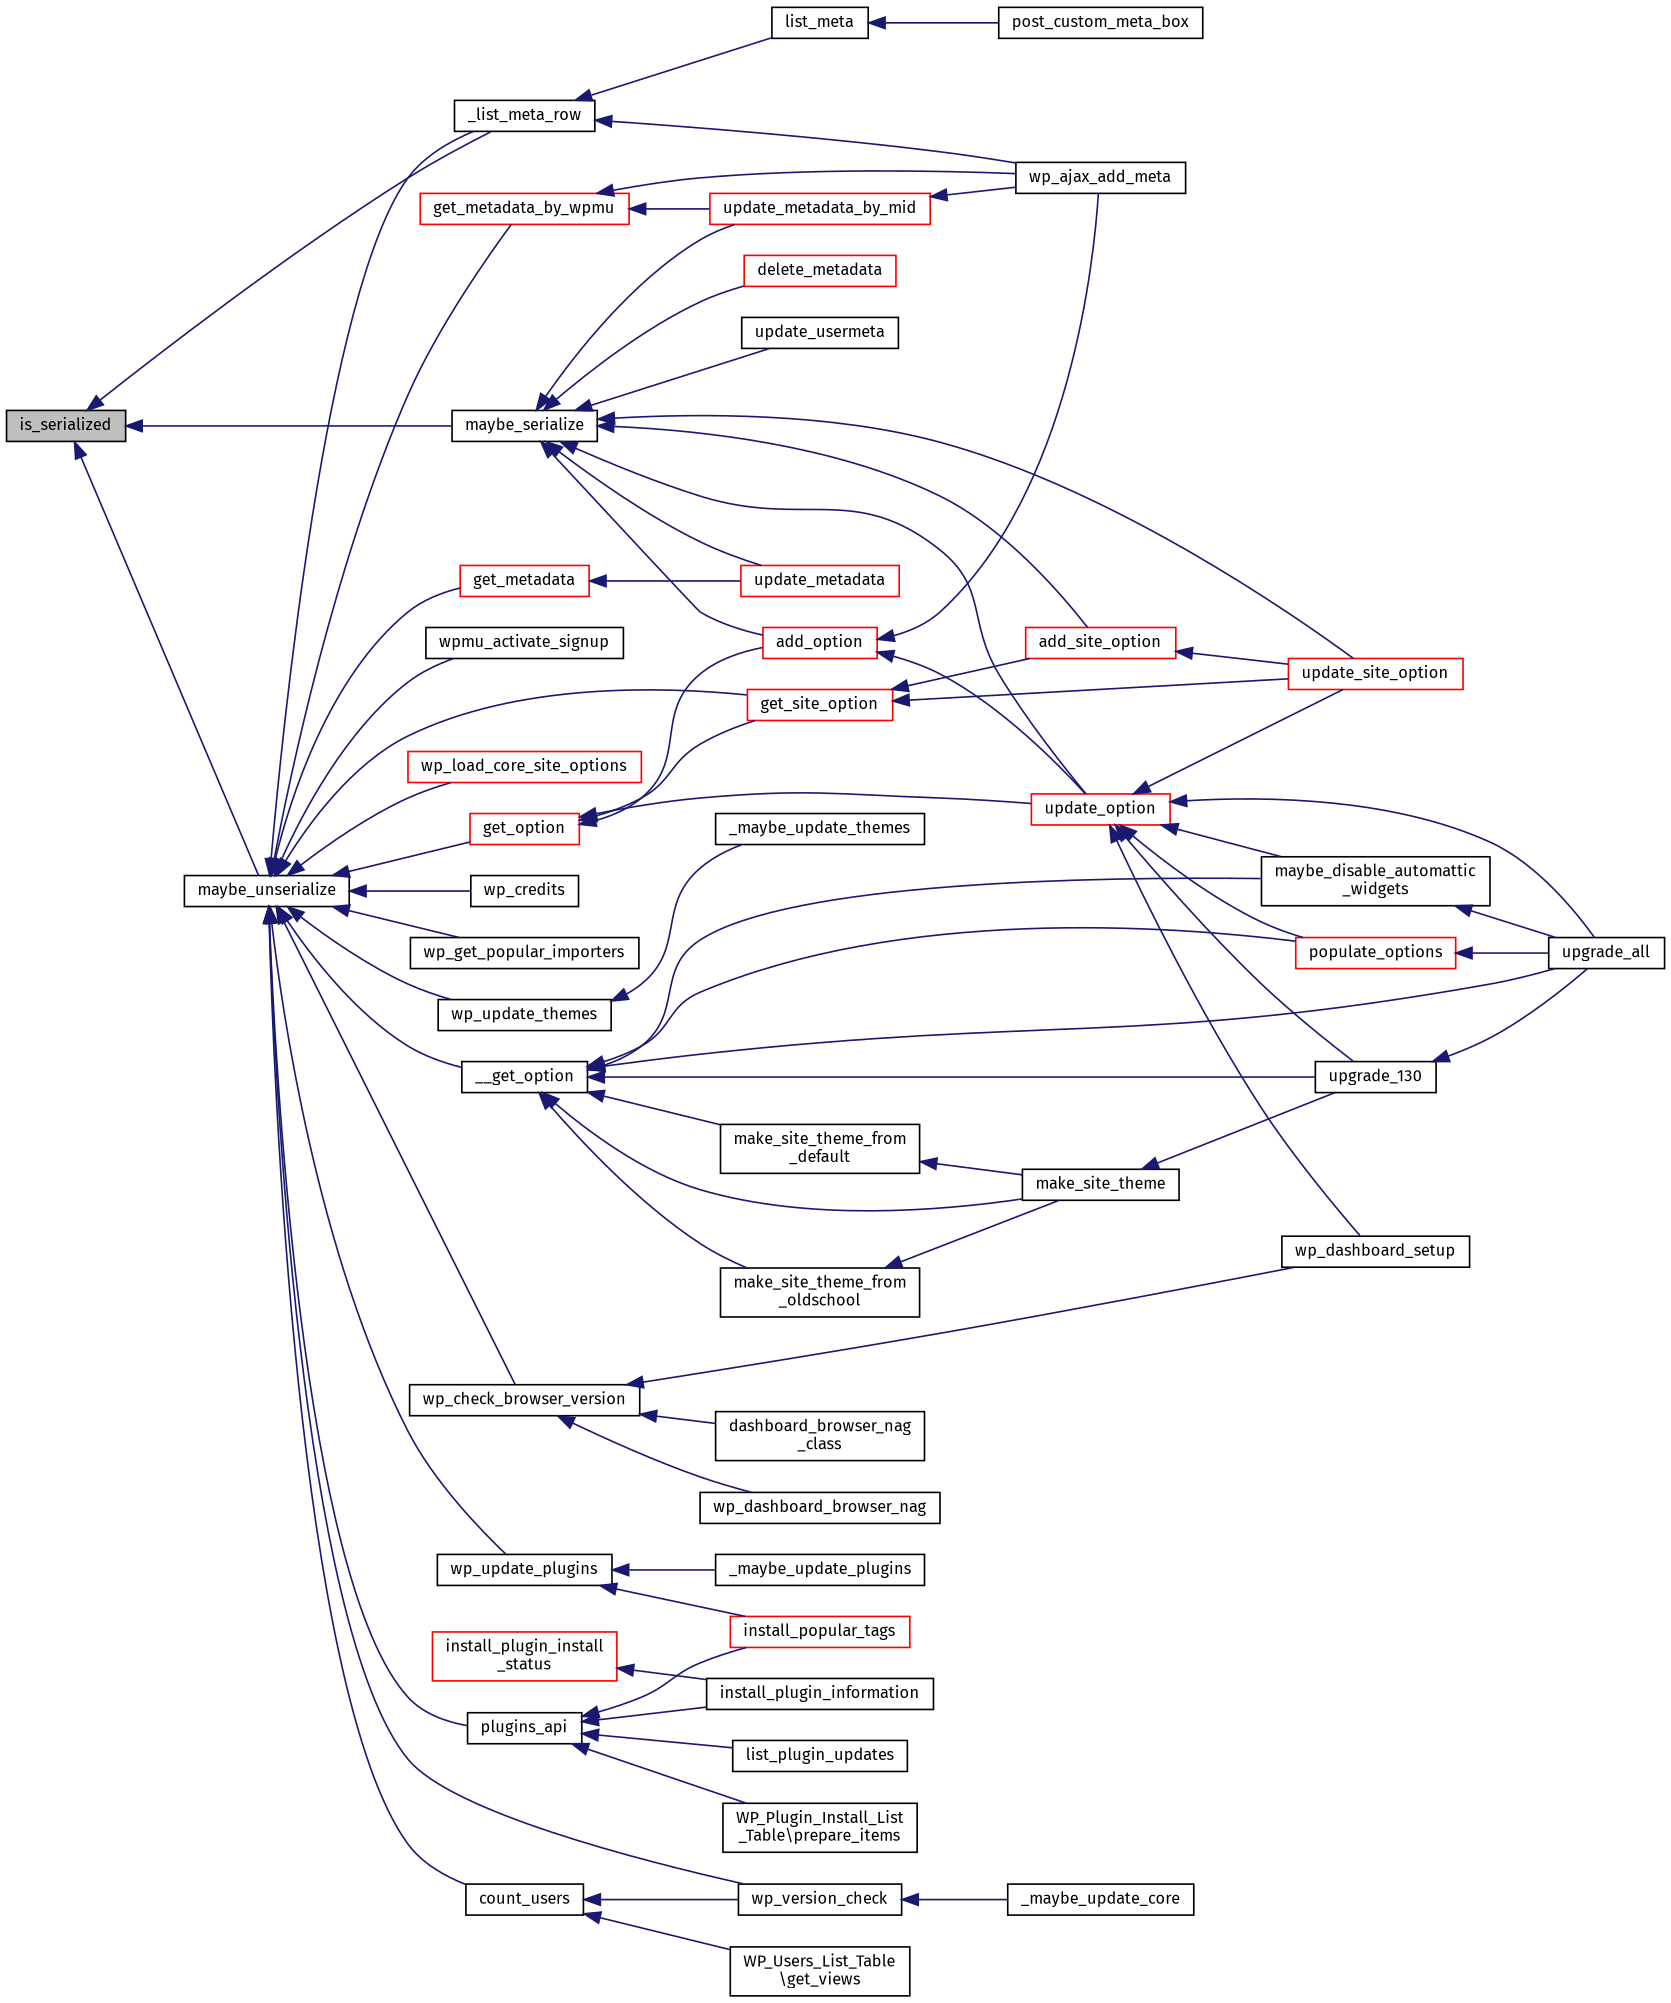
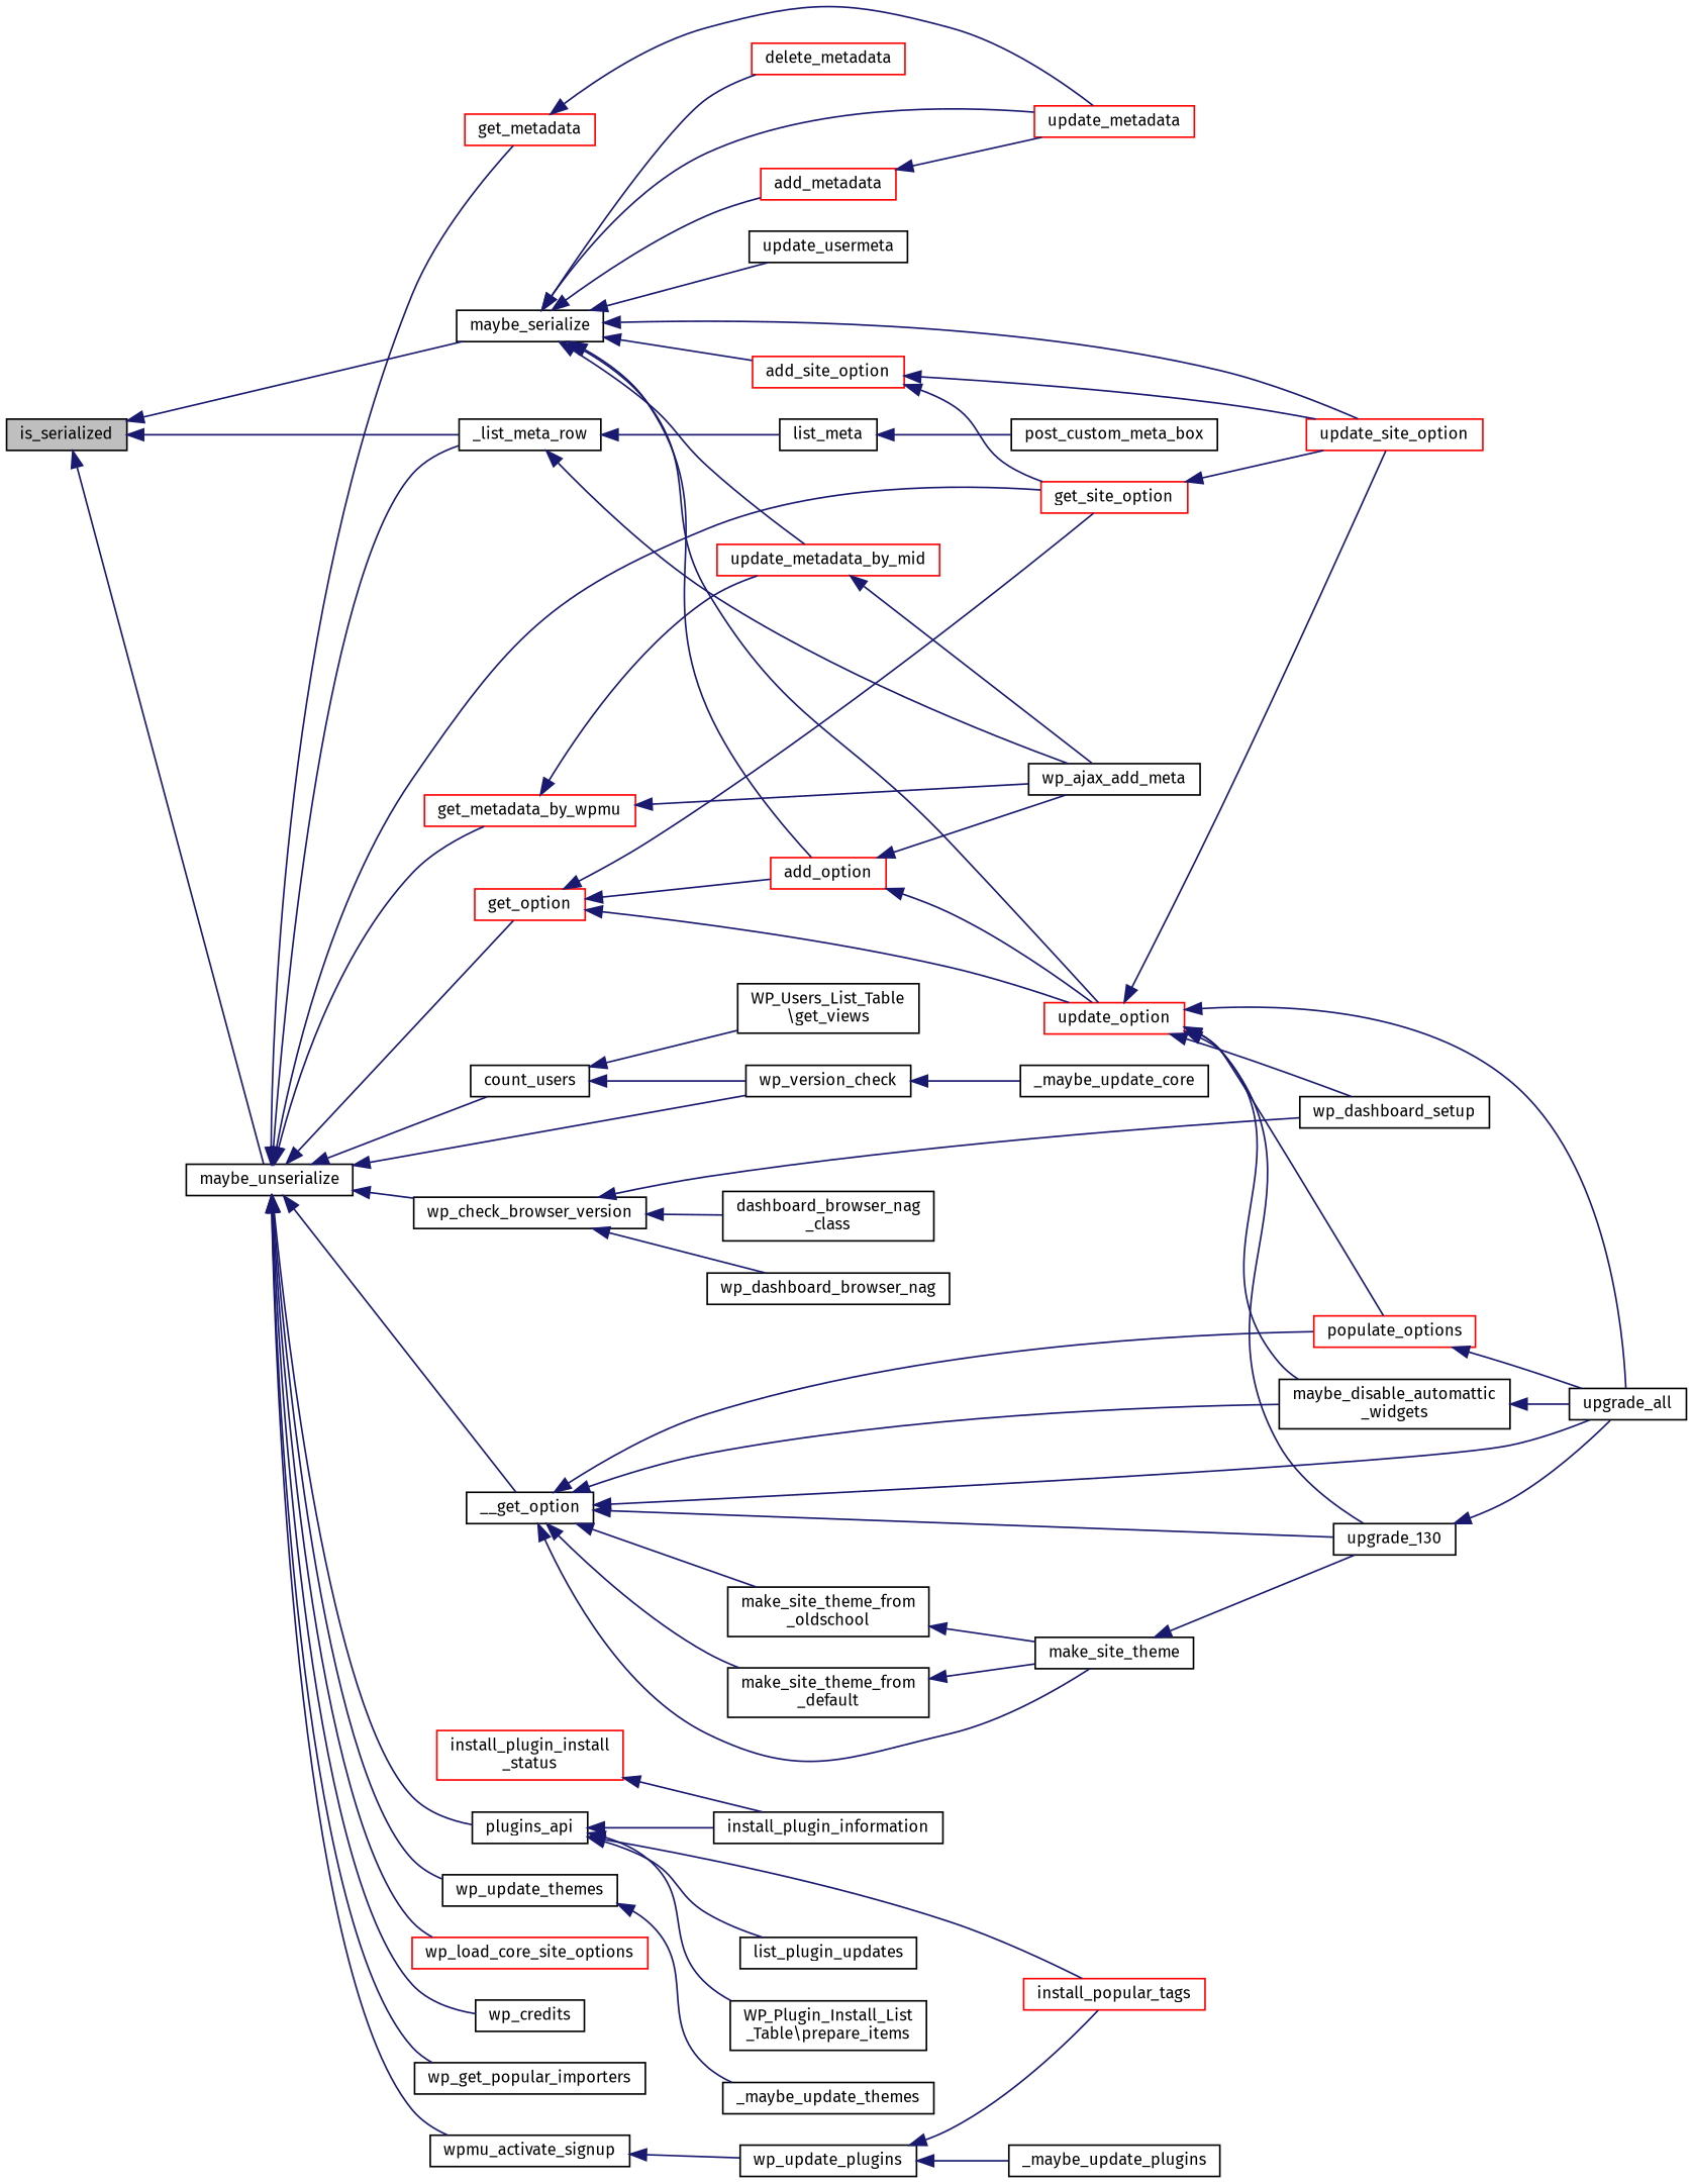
  digraph {
    fontname="Fira Sans"
    rankdir=LR
    node [color=black fillcolor=white fontname="Fira Sans" fontsize=10 shape=record style=filled]
    edge [color=midnightblue dir=back fontname="Fira Sans" fontsize=10 labelfontname=Helvetica labelfontsize=10 style=solid]
    n1 [fillcolor=grey75 fontcolor=black height=0.2 label=is_serialized width=0.4]
    n2 [height=0.2 label=_list_meta_row width=0.4]
    n3 [height=0.2 label=maybe_unserialize width=0.4]
    n4 [height=0.2 label=maybe_serialize width=0.4]
    n5 [height=0.2 label=wp_ajax_add_meta width=0.4]
    n6 [height=0.2 label=list_meta width=0.4]
    n7 [height=0.2 label=wp_credits width=0.4]
    n8 [height=0.2 label=wp_get_popular_importers width=0.4]
    n9 [height=0.2 label=wp_check_browser_version width=0.4]
    n10 [height=0.2 label=plugins_api width=0.4]
    n11 [height=0.2 label=wp_version_check width=0.4]
    n12 [height=0.2 label=wp_update_plugins width=0.4]
    n13 [height=0.2 label=wp_update_themes width=0.4]
    n14 [height=0.2 label=__get_option width=0.4]
    n15 [height=0.2 label=count_users width=0.4]
    n16 [color=red height=0.2 label=get_metadata width=0.4]
    n17 [color=red height=0.2 label=get_metadata_by_wpmu width=0.4]
    n18 [height=0.2 label=wpmu_activate_signup width=0.4]
    n19 [color=red height=0.2 label=get_option width=0.4]
    n20 [color=red height=0.2 label=get_site_option width=0.4]
    n21 [color=red height=0.2 label=wp_load_core_site_options width=0.4]
    n22 [color=red height=0.2 label=update_metadata width=0.4]
    n23 [color=red height=0.2 label=update_metadata_by_mid width=0.4]
    n24 [color=red height=0.2 label=update_option width=0.4]
    n25 [color=red height=0.2 label=add_option width=0.4]
    n26 [color=red height=0.2 label=update_site_option width=0.4]
    n27 [color=red height=0.2 label=add_site_option width=0.4]
    n28 [height=0.2 label=update_usermeta width=0.4]
+   n29 [color=red height=0.2 label=add_metadata width=0.4]
    n30 [color=red height=0.2 label=delete_metadata width=0.4]
    n31 [height=0.2 label=post_custom_meta_box width=0.4]
    n32 [height=0.2 label=wp_dashboard_setup width=0.4]
    n33 [height=0.2 label=wp_dashboard_browser_nag width=0.4]
    n34 [height=0.2 label="dashboard_browser_nag\l_class" width=0.4]
    n35 [height=0.2 label="WP_Plugin_Install_List\l_Table\\prepare_items" width=0.4]
    n36 [color=red height=0.2 label=install_popular_tags width=0.4]
    n37 [height=0.2 label=install_plugin_information width=0.4]
    n38 [height=0.2 label=list_plugin_updates width=0.4]
    n39 [height=0.2 label=_maybe_update_core width=0.4]
    n40 [height=0.2 label=_maybe_update_plugins width=0.4]
    n41 [height=0.2 label=_maybe_update_themes width=0.4]
    n42 [color=red height=0.2 label=populate_options width=0.4]
    n43 [height=0.2 label=upgrade_all width=0.4]
    n44 [height=0.2 label=upgrade_130 width=0.4]
    n45 [height=0.2 label="make_site_theme_from\l_oldschool" width=0.4]
    n46 [height=0.2 label=make_site_theme width=0.4]
    n47 [height=0.2 label="make_site_theme_from\l_default" width=0.4]
    n48 [height=0.2 label="maybe_disable_automattic\l_widgets" width=0.4]
    n49 [height=0.2 label="WP_Users_List_Table\l\\get_views" width=0.4]
    n50 [color=red height=0.2 label="install_plugin_install\l_status" width=0.4]
    n1 -> n2
    n1 -> n3
    n1 -> n4
    n2 -> n5
    n2 -> n6
    n3 -> n2
    n3 -> n7
    n3 -> n8
    n3 -> n9
    n3 -> n10
    n3 -> n11
-   n3 -> n12
+   n18 -> n12
    n3 -> n13
    n3 -> n14
    n3 -> n15
    n3 -> n16
    n3 -> n17
    n3 -> n18
    n3 -> n19
    n3 -> n20
    n3 -> n21
    n4 -> n22
    n4 -> n23
    n4 -> n24
    n4 -> n25
    n4 -> n26
    n4 -> n27
    n4 -> n28
+   n4 -> n29
    n4 -> n30
    n6 -> n31
    n9 -> n32
    n9 -> n33
    n9 -> n34
    n10 -> n35
    n10 -> n36
    n10 -> n37
    n10 -> n38
    n11 -> n39
    n12 -> n36
    n12 -> n40
    n13 -> n41
    n14 -> n42
    n14 -> n43
    n14 -> n44
    n14 -> n45
    n14 -> n46
    n14 -> n47
    n14 -> n48
    n15 -> n11
    n15 -> n49
    n16 -> n22
    n17 -> n5
    n17 -> n23
    n19 -> n20
    n19 -> n24
    n19 -> n25
    n20 -> n26
-   n20 -> n27
+   n27 -> n20
    n23 -> n5
    n24 -> n26
    n24 -> n32
    n24 -> n42
    n24 -> n43
    n24 -> n44
    n24 -> n48
    n25 -> n5
    n25 -> n24
    n27 -> n26
+   n29 -> n22
    n42 -> n43
    n44 -> n43
    n45 -> n46
    n46 -> n44
    n47 -> n46
    n48 -> n43
    n50 -> n37
  }
